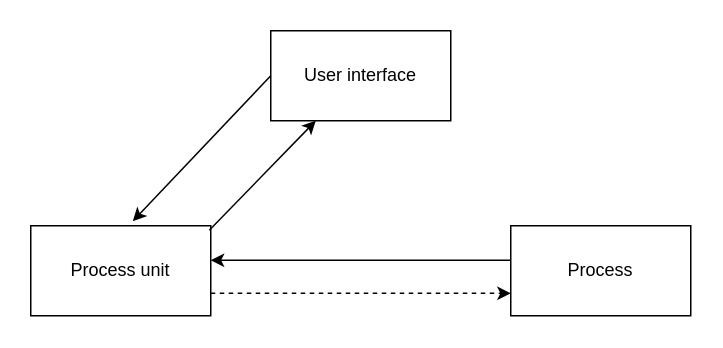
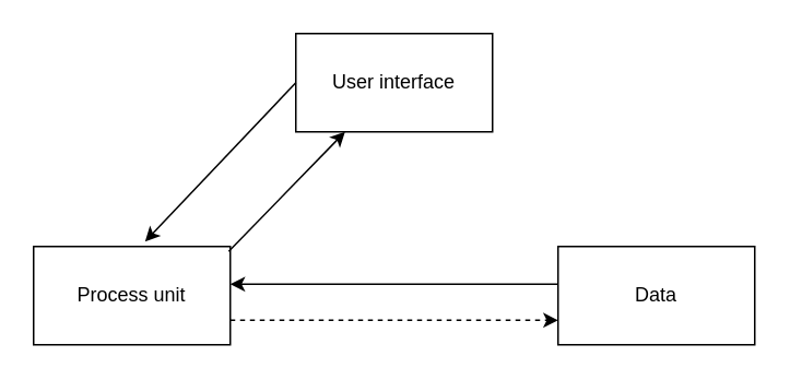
  <mxCell id="0" />
  <mxCell id="1" parent="0" />
  <mxCell id="2" value="Process unit" style="rounded=0;whiteSpace=wrap;html=1;" vertex="1" parent="1"><mxGeometry x="20" y="150" width="120" height="60" as="geometry" /></mxCell>
- <mxCell id="3" value="Process" style="rounded=0;whiteSpace=wrap;html=1;" vertex="1" parent="1"><mxGeometry x="340" y="150" width="120" height="60" as="geometry" /></mxCell>
+ <mxCell id="3" value="Data" style="rounded=0;whiteSpace=wrap;html=1;" vertex="1" parent="1"><mxGeometry x="340" y="150" width="120" height="60" as="geometry" /></mxCell>
  <mxCell id="4" value="User interface" style="rounded=0;whiteSpace=wrap;html=1;" vertex="1" parent="1"><mxGeometry x="180" y="20" width="120" height="60" as="geometry" /></mxCell>
  <mxCell id="5" value="" style="endArrow=classic;html=1;exitX=0;exitY=0.5;exitDx=0;exitDy=0;entryX=0.567;entryY=-0.05;entryDx=0;entryDy=0;entryPerimeter=0;" edge="1" parent="1" source="4" target="2"><mxGeometry width="50" height="50" relative="1" as="geometry"><mxPoint x="160" y="90" as="sourcePoint" /><mxPoint x="0" y="100" as="targetPoint" /></mxGeometry></mxCell>
  <mxCell id="6" value="" style="endArrow=classic;html=1;exitX=1;exitY=0.75;exitDx=0;exitDy=0;entryX=0;entryY=0.75;entryDx=0;entryDy=0;dashed=1;" edge="1" parent="1" source="2" target="3"><mxGeometry width="50" height="50" relative="1" as="geometry"><mxPoint x="250" y="200" as="sourcePoint" /><mxPoint x="300" y="150" as="targetPoint" /></mxGeometry></mxCell>
  <mxCell id="7" value="" style="endArrow=classic;html=1;exitX=0;exitY=0.383;exitDx=0;exitDy=0;exitPerimeter=0;" edge="1" parent="1" source="3"><mxGeometry width="50" height="50" relative="1" as="geometry"><mxPoint x="150" y="205" as="sourcePoint" /><mxPoint x="140" y="173" as="targetPoint" /></mxGeometry></mxCell>
  <mxCell id="8" value="" style="endArrow=classic;html=1;exitX=0.992;exitY=0.05;exitDx=0;exitDy=0;entryX=0.25;entryY=1;entryDx=0;entryDy=0;exitPerimeter=0;" edge="1" parent="1" source="2" target="4"><mxGeometry width="50" height="50" relative="1" as="geometry"><mxPoint x="350" y="182.98" as="sourcePoint" /><mxPoint x="150" y="175" as="targetPoint" /></mxGeometry></mxCell>
